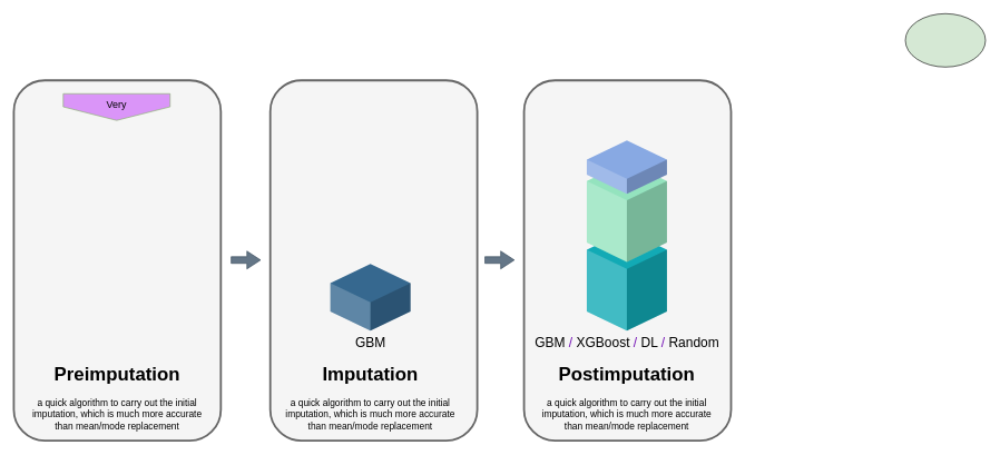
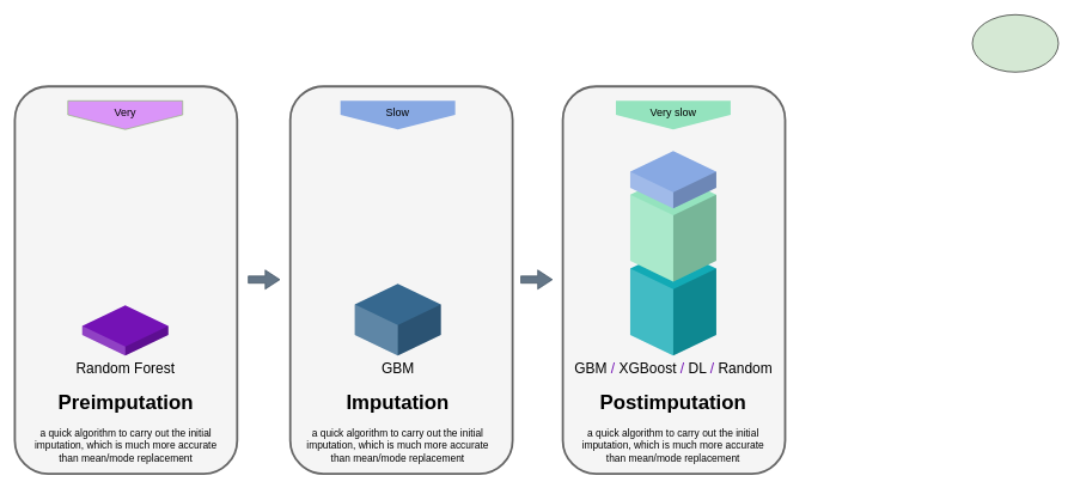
  <mxCell id="0" />
  <mxCell id="1" parent="0" />
  <mxCell id="2" value="&lt;h1&gt;&lt;br&gt;&lt;/h1&gt;" style="text;html=1;spacing=5;spacingTop=-20;whiteSpace=wrap;overflow=hidden;strokeWidth=3;fontSize=13;align=center;rounded=1;fillColor=#f5f5f5;fontColor=#333333;strokeColor=#666666;" vertex="1" parent="1"><mxGeometry x="20" y="120" width="310" height="540" as="geometry" /></mxCell>
+ <mxCell id="3" value="Random Forest" style="verticalLabelPosition=bottom;verticalAlign=top;html=1;shape=mxgraph.infographic.shadedCube;isoAngle=15;fillColor=#7412B5;strokeColor=none;fontFamily=Helvetica;fontSize=20;align=center;strokeWidth=2;" parent="1" vertex="1"><mxGeometry x="114" y="425" width="120" height="70" as="geometry" /></mxCell>
  <mxCell id="4" value="&lt;h1&gt;Preimputation&lt;/h1&gt;&lt;p&gt;a quick algorithm to carry out the initial imputation, which is much more accurate than mean/mode replacement&lt;/p&gt;" style="text;html=1;spacing=5;spacingTop=-20;whiteSpace=wrap;overflow=hidden;strokeWidth=2;fillColor=none;gradientColor=none;fontSize=14;align=center;" parent="1" vertex="1"><mxGeometry x="40" y="535" width="270" height="140" as="geometry" /></mxCell>
  <mxCell id="5" value="Very" style="shape=offPageConnector;whiteSpace=wrap;html=1;fillColor=#DA95F8;fontSize=15;size=0.509;verticalAlign=top;strokeColor=#82b366;shadow=0;rounded=0;gradientColor=none;gradientDirection=west;" vertex="1" parent="1"><mxGeometry x="94" y="140" width="160" height="40" as="geometry" /></mxCell>
  <mxCell id="6" value="" style="shape=flexArrow;endArrow=classic;html=1;rounded=0;fontColor=#000000;fillColor=#f5f5f5;strokeColor=#666666;endWidth=15.714;endSize=6.471;" edge="1" parent="1"><mxGeometry width="50" height="50" relative="1" as="geometry"><mxPoint x="617" y="308" as="sourcePoint" /><mxPoint x="687" y="308" as="targetPoint" /></mxGeometry></mxCell>
  <mxCell id="7" value="" style="group" vertex="1" connectable="0" parent="1"><mxGeometry x="769" y="120" width="310" height="555" as="geometry" /></mxCell>
  <mxCell id="8" value="" style="group" vertex="1" connectable="0" parent="7"><mxGeometry x="15" width="310" height="555" as="geometry" /></mxCell>
  <mxCell id="9" value="&lt;h1&gt;&lt;br&gt;&lt;/h1&gt;" style="text;html=1;spacing=5;spacingTop=-20;whiteSpace=wrap;overflow=hidden;strokeColor=#666666;strokeWidth=3;fillColor=#f5f5f5;fontSize=13;fontColor=#333333;align=center;rounded=1;container=1;" vertex="1" parent="8"><mxGeometry width="310" height="540" as="geometry" /></mxCell>
  <mxCell id="10" value="GBM &lt;font color=&quot;#7412b5&quot;&gt;/&lt;/font&gt; XGBoost &lt;font color=&quot;#7412b5&quot;&gt;/&lt;/font&gt; DL &lt;font color=&quot;#7412b5&quot;&gt;/&lt;/font&gt; Random" style="verticalLabelPosition=bottom;verticalAlign=top;html=1;shape=mxgraph.infographic.shadedCube;isoAngle=15;fillColor=#12AAB5;strokeColor=none;fontFamily=Helvetica;fontSize=20;align=center;strokeWidth=2;" parent="8" vertex="1"><mxGeometry x="94" y="225.0" width="120" height="150" as="geometry" /></mxCell>
  <mxCell id="11" value="" style="verticalLabelPosition=bottom;verticalAlign=top;html=1;shape=mxgraph.infographic.shadedCube;isoAngle=15;fillColor=#94E3BE;strokeColor=none;fontFamily=Helvetica;fontSize=20;align=center;strokeWidth=2;fillStyle=auto;" parent="8" vertex="1"><mxGeometry x="94" y="122" width="120" height="150" as="geometry" /></mxCell>
  <mxCell id="12" value="" style="verticalLabelPosition=bottom;verticalAlign=top;html=1;shape=mxgraph.infographic.shadedCube;isoAngle=15;fillColor=#88A9E3;strokeColor=none;fontFamily=Helvetica;fontSize=20;align=center;strokeWidth=2;" parent="8" vertex="1"><mxGeometry x="94" y="90" width="120" height="80" as="geometry" /></mxCell>
  <mxCell id="13" value="&lt;h1&gt;Postimputation&lt;/h1&gt;&lt;p&gt;a quick algorithm to carry out the initial imputation, which is much more accurate than mean/mode replacement&lt;/p&gt;" style="text;html=1;spacing=5;spacingTop=-20;whiteSpace=wrap;overflow=hidden;strokeWidth=2;fillColor=none;gradientColor=none;fontSize=14;align=center;" vertex="1" parent="8"><mxGeometry x="19" y="415" width="270" height="140" as="geometry" /></mxCell>
+ <mxCell id="14" value="Very slow" style="shape=offPageConnector;whiteSpace=wrap;html=1;fillColor=#94E3BE;fontSize=15;fontColor=#000000;size=0.509;verticalAlign=top;strokeColor=none;" vertex="1" parent="8"><mxGeometry x="74" y="20" width="160" height="40" as="geometry" /></mxCell>
  <mxCell id="15" value="" style="ellipse;whiteSpace=wrap;html=1;rounded=0;shadow=0;fillStyle=auto;fontColor=#000000;fillColor=#D5E8D4;gradientColor=none;gradientDirection=west;" vertex="1" parent="1"><mxGeometry x="1355" y="20" width="120" height="80" as="geometry" /></mxCell>
  <mxCell id="16" value="" style="group" vertex="1" connectable="0" parent="1"><mxGeometry x="436" y="140" width="298" height="535" as="geometry" /></mxCell>
  <mxCell id="17" value="" style="group" vertex="1" connectable="0" parent="16"><mxGeometry x="-32" y="-20" width="310" height="555" as="geometry" /></mxCell>
  <mxCell id="18" value="&lt;h1&gt;&lt;br&gt;&lt;/h1&gt;" style="text;html=1;spacing=5;spacingTop=-20;whiteSpace=wrap;overflow=hidden;strokeColor=#666666;strokeWidth=3;fillColor=#f5f5f5;fontSize=13;fontColor=#333333;align=center;rounded=1;" vertex="1" parent="17"><mxGeometry width="310" height="540" as="geometry" /></mxCell>
  <mxCell id="19" value="GBM" style="verticalLabelPosition=bottom;verticalAlign=top;html=1;shape=mxgraph.infographic.shadedCube;isoAngle=15;fillColor=#36688F;strokeColor=none;fontFamily=Helvetica;fontSize=20;align=center;strokeWidth=2;" parent="17" vertex="1"><mxGeometry x="90" y="275.0" width="120" height="100" as="geometry" /></mxCell>
  <mxCell id="20" value="&lt;h1&gt;Imputation&lt;/h1&gt;&lt;p&gt;a quick algorithm to carry out the initial imputation, which is much more accurate than mean/mode replacement&lt;/p&gt;" style="text;html=1;spacing=5;spacingTop=-20;whiteSpace=wrap;overflow=hidden;strokeWidth=2;fillColor=none;gradientColor=none;fontSize=14;align=center;" vertex="1" parent="17"><mxGeometry x="15" y="415" width="270" height="140" as="geometry" /></mxCell>
+ <mxCell id="21" value="Slow" style="shape=offPageConnector;whiteSpace=wrap;html=1;fillColor=#88A9E3;fontSize=15;fontColor=#000000;size=0.509;verticalAlign=top;strokeColor=none;gradientColor=none;gradientDirection=west;" vertex="1" parent="17"><mxGeometry x="70" y="20" width="160" height="40" as="geometry" /></mxCell>
  <mxCell id="22" value="" style="shape=flexArrow;endArrow=classic;html=1;rounded=0;fontColor=#000000;fillColor=#647687;strokeColor=#314354;endWidth=15.714;endSize=6.471;" edge="1" parent="1"><mxGeometry width="50" height="50" relative="1" as="geometry"><mxPoint x="345" y="389.29" as="sourcePoint" /><mxPoint x="390" y="389.29" as="targetPoint" /></mxGeometry></mxCell>
  <mxCell id="23" value="" style="shape=flexArrow;endArrow=classic;html=1;rounded=0;fontColor=#000000;fillColor=#647687;strokeColor=#314354;endWidth=15.714;endSize=6.471;" edge="1" parent="1"><mxGeometry width="50" height="50" relative="1" as="geometry"><mxPoint x="725" y="389.29" as="sourcePoint" /><mxPoint x="770" y="389.29" as="targetPoint" /></mxGeometry></mxCell>
